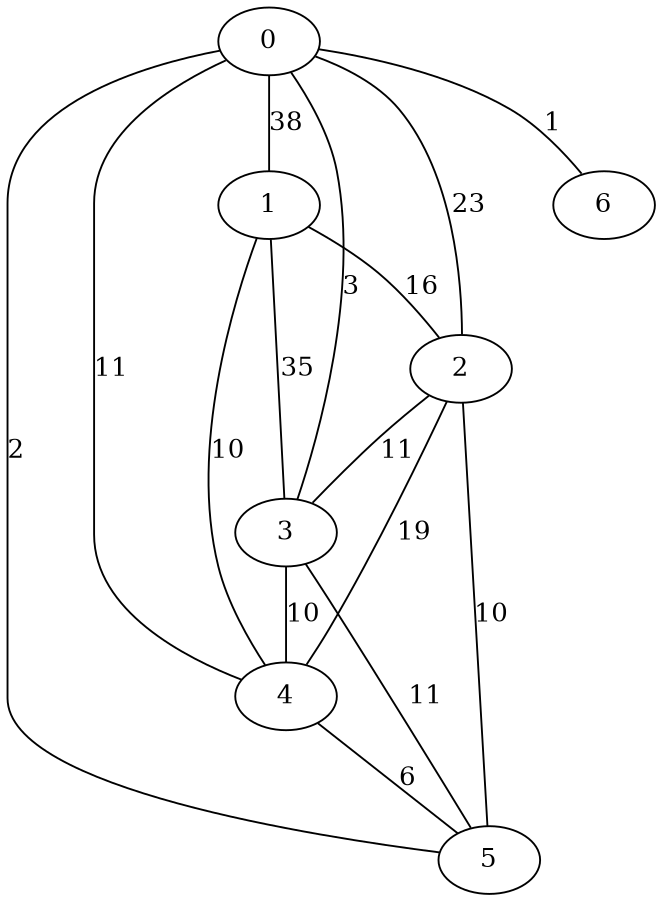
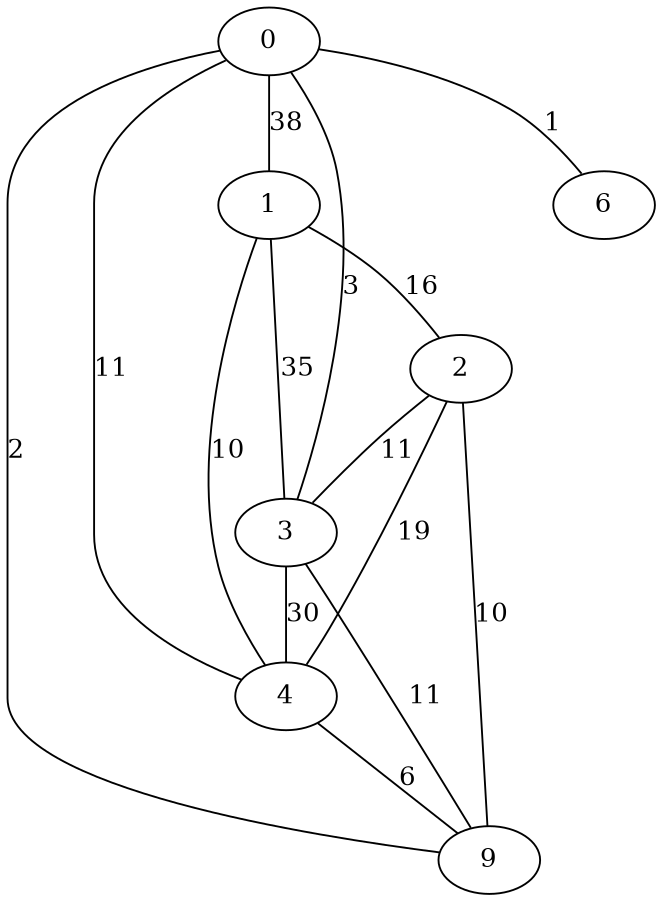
  strict graph {
    edge [weight=10]
    0
    1
    2
    3
    4
-   5
+   5 [label=9]
    6
    0 -- 1 [label=38 weight=38]
-   0 -- 2 [label=23 weight=23]
    0 -- 3 [label=3 weight=8]
    0 -- 4 [label=11 weight=11]
    0 -- 5 [label=2 weight=2]
    0 -- 6 [label=1 weight=1]
    1 -- 2 [label=16 weight=16]
    1 -- 3 [label=35 weight=35]
    1 -- 4 [label=10]
    2 -- 3 [label=11 weight=11]
    2 -- 4 [label=19]
    2 -- 5 [label=10]
-   3 -- 4 [label=10]
+   3 -- 4 [label=30]
    3 -- 5 [label=11]
    4 -- 5 [label=6 weight=6]
  }
